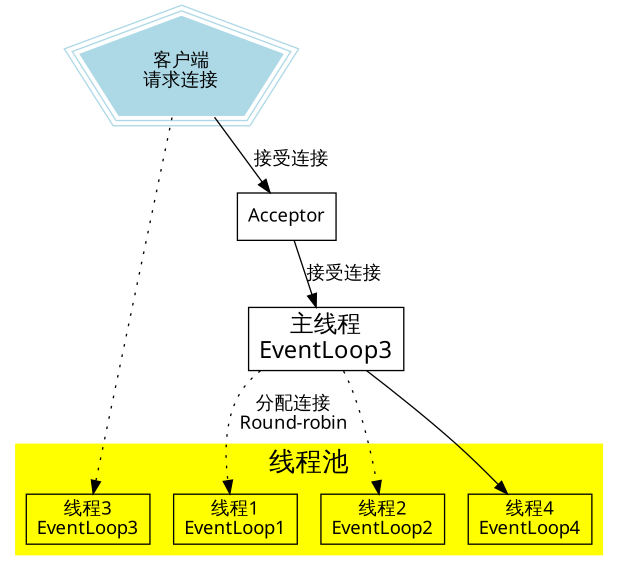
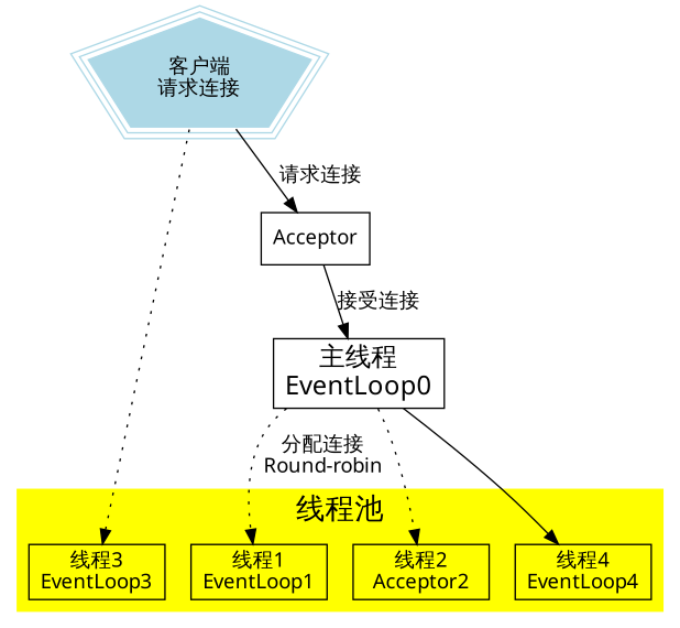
  digraph {
    node [fontname=FangSong peripheries=1 shape=box]
    edge [fontname=FangSong style=dotted]
    n1 [label="线程1\nEventLoop1"]
-   n2 [label="线程2\nEventLoop2"]
+   n2 [label="线程2\nAcceptor2"]
    n3 [label="线程3\nEventLoop3"]
    n4 [label="线程4\nEventLoop4"]
    n5 [color=lightblue label="客户端\n请求连接" peripheries=3 shape=polygon sides=5 style=filled]
    Acceptor
-   n7 [fontsize=18 label="主线程\nEventLoop3"]
+   n7 [fontsize=18 label="主线程\nEventLoop0"]
    subgraph cluster_1 {
      color=yellow
      fontname=FangSong
      fontsize=20
      label="线程池"
      style=filled
      n1
      n2
      n3
      n4
    }
    n5 -> n3
-   n5 -> Acceptor [label="接受连接" style=""]
+   n5 -> Acceptor [label="请求连接" style=""]
    Acceptor -> n7 [label="接受连接" style=""]
    n7 -> n1 [label="分配连接\nRound-robin"]
    n7 -> n2
    n7 -> n4 [style=solid]
  }
